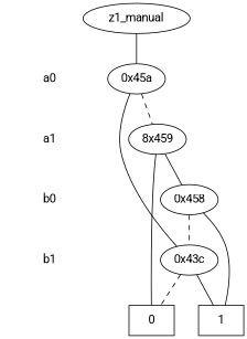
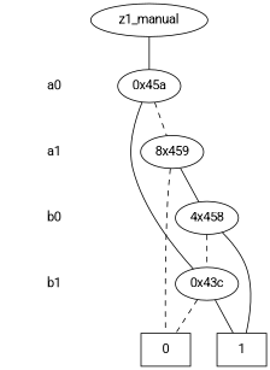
  digraph {
    fontname=Roboto
    node [fontname=Roboto shape=plaintext]
    edge [dir=none fontname=Roboto]
    "CONST NODES" [style=invis]
    " a0 "
    " a1 "
    " b0 "
    " b1 "
    "  z1_manual  " [shape=ellipse]
    "0x45a" [shape=""]
    n8 [label="8x459" shape=""]
-   "0x458" [shape=""]
+   "0x458" [label="4x458" shape=""]
    "0x43c" [shape=""]
    n11 [label=0 shape=box]
    n12 [label=1 shape=box]
    subgraph sub_1 {
      "CONST NODES"
      " a0 "
      " a1 "
      " b0 "
      " b1 "
    }
    subgraph sub_2 {
      rank=same
      "  z1_manual  "
    }
    subgraph sub_3 {
      rank=same
      " a0 "
      "0x45a"
    }
    subgraph sub_4 {
      rank=same
      " a1 "
      n8
    }
    subgraph sub_5 {
      rank=same
      " b0 "
      "0x458"
    }
    subgraph sub_6 {
      rank=same
      " b1 "
      "0x43c"
    }
    subgraph sub_7 {
      rank=same
      "CONST NODES"
      subgraph sub_8 {
        rank=same
        n11
        n12
      }
    }
    " a0 " -> " a1 " [style=invis]
    " a1 " -> " b0 " [style=invis]
    " b0 " -> " b1 " [style=invis]
    " b1 " -> "CONST NODES" [style=invis]
    "  z1_manual  " -> "0x45a" [style=solid]
    "0x45a" -> n8 [style=dashed]
    "0x45a" -> "0x43c"
    n8 -> "0x458"
-   n8 -> n11 [style=solid]
+   n8 -> n11 [style=dashed]
    "0x458" -> "0x43c" [style=dashed]
    "0x458" -> n12
    "0x43c" -> n11 [style=dashed]
    "0x43c" -> n12
  }
